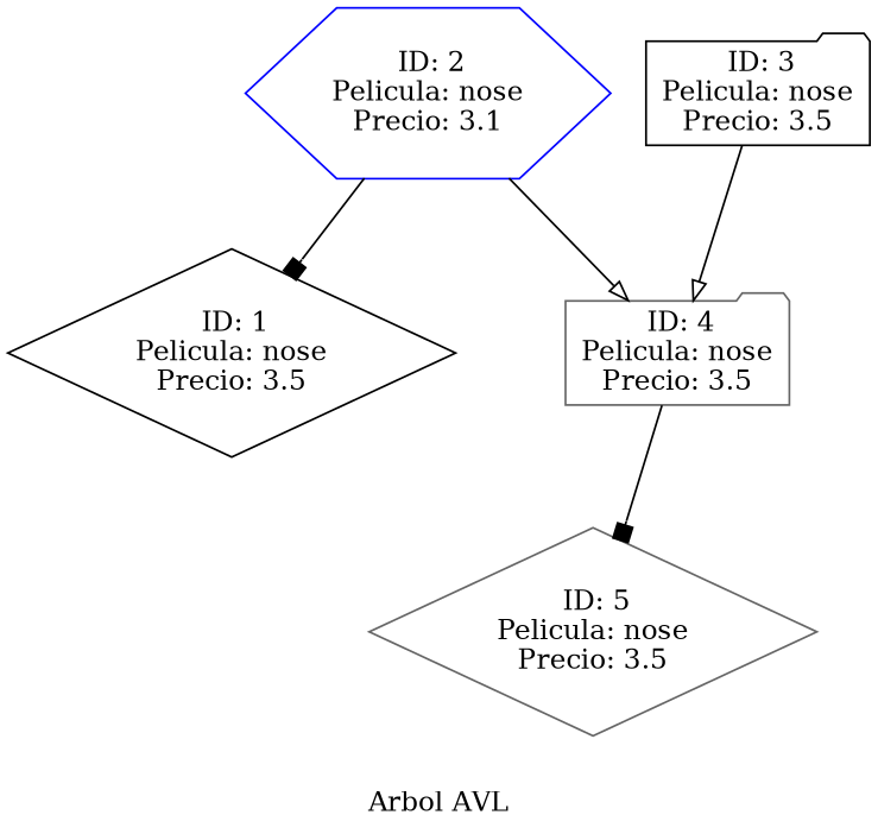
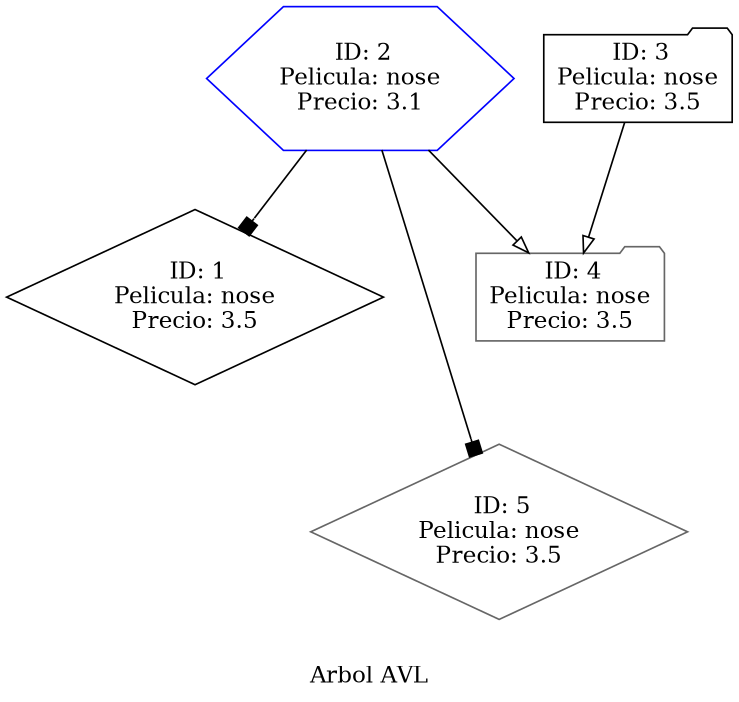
  digraph {
    label="Arbol AVL"
    node [color=black shape=diamond]
    edge [arrowhead=box]
    n1 [color=blue label=" ID: 2\nPelicula: nose\nPrecio: 3.1" shape=hexagon]
    n2 [label=" ID: 1\nPelicula: nose\nPrecio: 3.5"]
    n3 [color=gray40 label=" ID: 4\nPelicula: nose\nPrecio: 3.5" shape=folder]
    n4 [color=gray40 label=" ID: 5\nPelicula: nose\nPrecio: 3.5"]
    n5 [label=" ID: 3\nPelicula: nose\nPrecio: 3.5" shape=folder]
    n1 -> n2
    n1 -> n3 [arrowhead=onormal]
-   n3 -> n4
+   n1 -> n4
    n5 -> n3 [arrowhead=onormal]
  }
